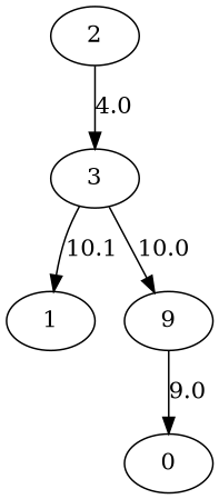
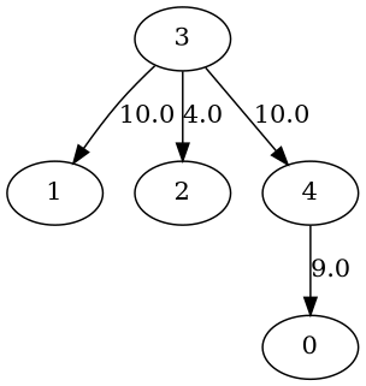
  digraph {
    3
    1
    2
-   4 [label=9]
+   4
    0
-   3 -> 1 [label=10.1]
-   2 -> 3 [label=4.0]
+   3 -> 1 [label=10.0]
+   3 -> 2 [label=4.0]
    3 -> 4 [label=10.0]
    4 -> 0 [label=9.0]
  }
